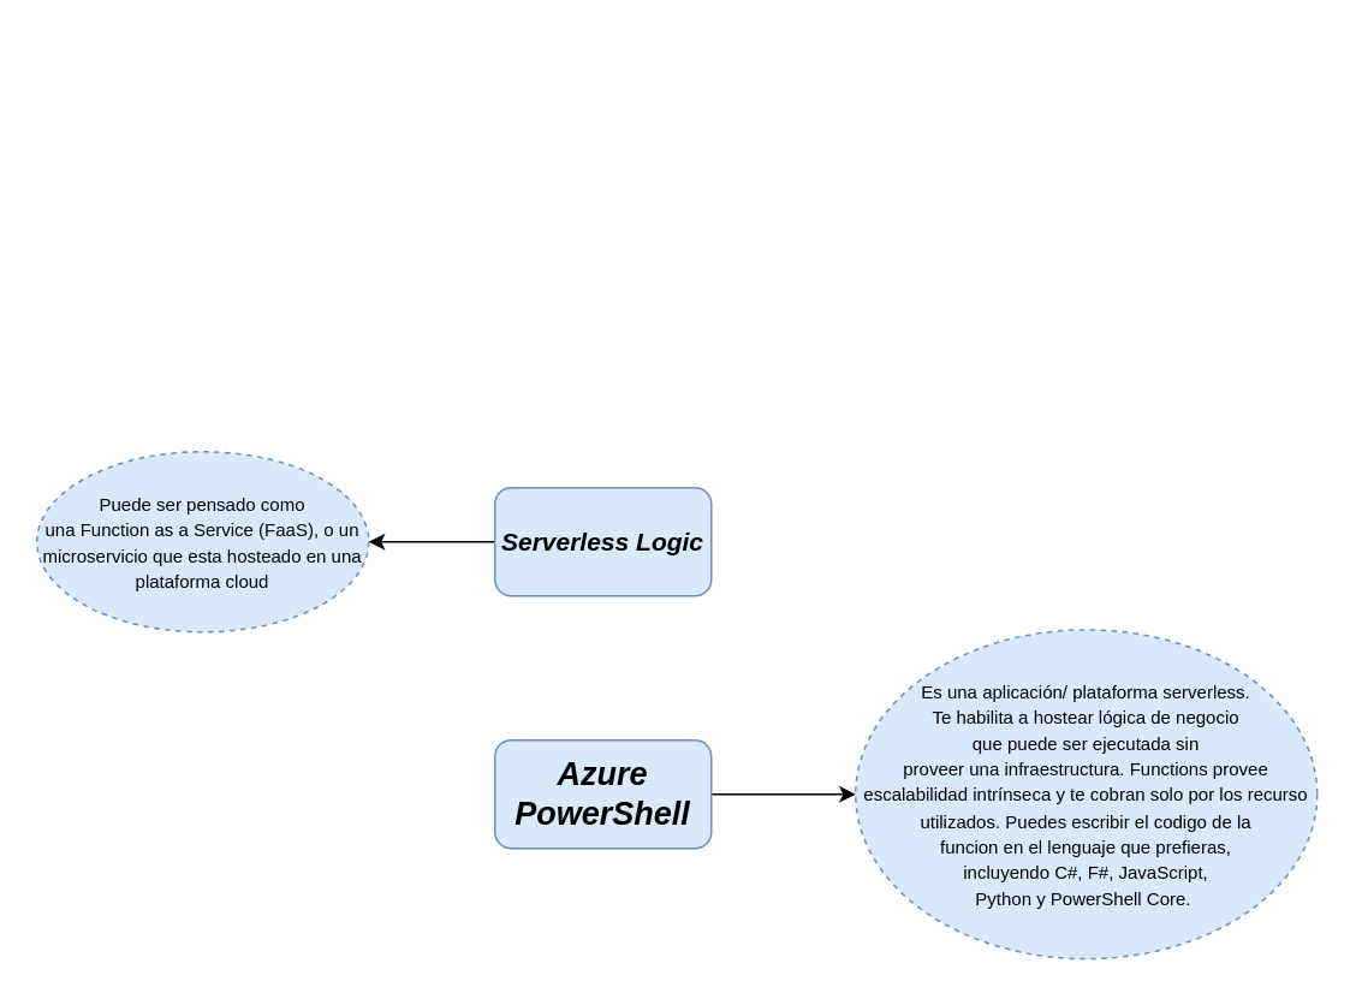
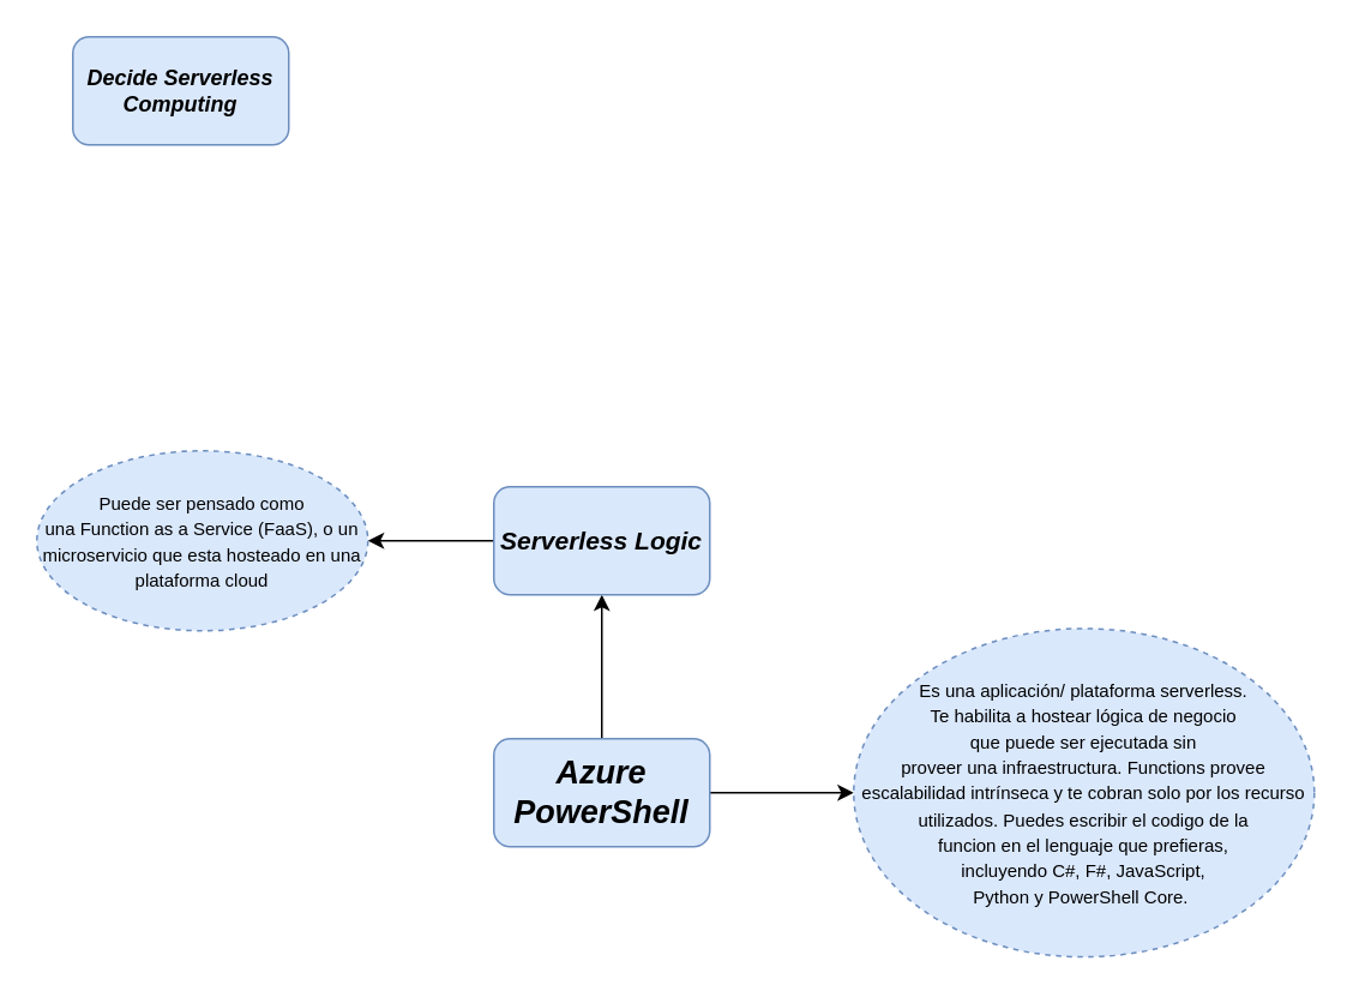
  <mxCell id="0" />
  <mxCell id="1" parent="0" />
+ <mxCell id="2" value="" style="edgeStyle=orthogonalEdgeStyle;rounded=0;orthogonalLoop=1;jettySize=auto;html=1;fontSize=18;" edge="1" parent="1" source="4" target="6"><mxGeometry relative="1" as="geometry" /></mxCell>
  <mxCell id="3" value="" style="edgeStyle=orthogonalEdgeStyle;rounded=0;orthogonalLoop=1;jettySize=auto;html=1;fontSize=14;" edge="1" parent="1" source="4" target="8"><mxGeometry relative="1" as="geometry"><Array as="points"><mxPoint x="460" y="440" /><mxPoint x="460" y="440" /></Array></mxGeometry></mxCell>
  <mxCell id="4" value="&lt;b&gt;&lt;i&gt;&lt;font style=&quot;font-size: 18px&quot;&gt;Azure PowerShell&lt;/font&gt;&lt;/i&gt;&lt;/b&gt;" style="rounded=1;whiteSpace=wrap;html=1;fillColor=#dae8fc;strokeColor=#6c8ebf;" vertex="1" parent="1"><mxGeometry x="274" y="410" width="120" height="60" as="geometry" /></mxCell>
  <mxCell id="5" value="" style="edgeStyle=orthogonalEdgeStyle;rounded=0;orthogonalLoop=1;jettySize=auto;html=1;fontSize=10;" edge="1" parent="1" source="6" target="9"><mxGeometry relative="1" as="geometry" /></mxCell>
  <mxCell id="6" value="&lt;font style=&quot;font-size: 14px&quot;&gt;&lt;b&gt;&lt;i&gt;Serverless Logic&lt;/i&gt;&lt;/b&gt;&lt;/font&gt;" style="whiteSpace=wrap;html=1;rounded=1;strokeColor=#6c8ebf;fillColor=#dae8fc;" vertex="1" parent="1"><mxGeometry x="274" y="270" width="120" height="60" as="geometry" /></mxCell>
+ <mxCell id="7" value="&lt;b&gt;&lt;i&gt;Decide Serverless Computing&lt;/i&gt;&lt;/b&gt;" style="whiteSpace=wrap;html=1;rounded=1;strokeColor=#6c8ebf;fillColor=#dae8fc;" vertex="1" parent="1"><mxGeometry x="40" y="20" width="120" height="60" as="geometry" /></mxCell>
  <mxCell id="8" value="&lt;font style=&quot;font-size: 10px&quot;&gt;Es una aplicación/ plataforma serverless. &lt;br&gt;Te habilita a hostear lógica de negocio &lt;br&gt;que puede ser ejecutada sin &lt;br&gt;proveer una infraestructura. Functions provee escalabilidad intrínseca y te cobran solo por los recurso utilizados. Puedes escribir el codigo de la &lt;br&gt;funcion en el lenguaje que prefieras, &lt;br&gt;incluyendo C#, F#, JavaScript, &lt;br&gt;Python y PowerShell Core.&amp;nbsp;&lt;/font&gt;" style="ellipse;whiteSpace=wrap;html=1;rounded=1;strokeColor=#6c8ebf;fillColor=#dae8fc;dashed=1;" vertex="1" parent="1"><mxGeometry x="474" y="348.75" width="256" height="182.5" as="geometry" /></mxCell>
  <mxCell id="9" value="&lt;font style=&quot;font-size: 10px&quot;&gt;Puede ser pensado como &lt;br&gt;una Function as a Service (FaaS), o un microservicio que esta hosteado en una plataforma cloud&lt;/font&gt;" style="ellipse;whiteSpace=wrap;html=1;rounded=1;strokeColor=#6c8ebf;fillColor=#dae8fc;dashed=1;" vertex="1" parent="1"><mxGeometry x="20" y="250" width="184" height="100" as="geometry" /></mxCell>
